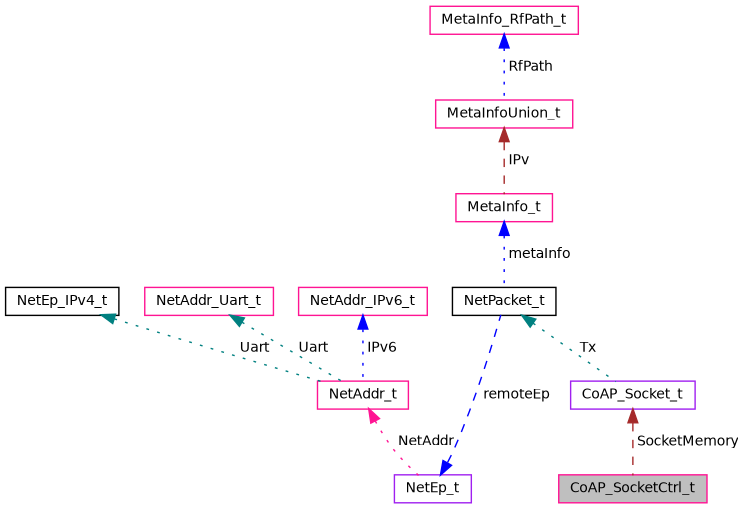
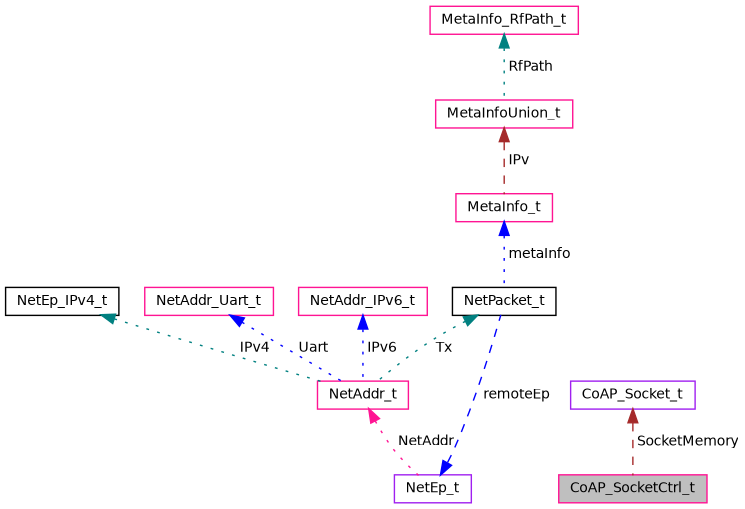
  digraph {
    node [color=deeppink fillcolor=white fontname=Helvetica fontsize=10 shape=record style=filled]
    edge [color=blue dir=back fontname=Helvetica fontsize=10 labelfontname=Helvetica labelfontsize=10 style=dotted]
    n1 [fillcolor=grey75 fontcolor=black height=0.2 label=CoAP_SocketCtrl_t width=0.4]
    n2 [color=purple height=0.2 label=CoAP_Socket_t width=0.4]
    n3 [color=black height=0.2 label=NetPacket_t width=0.4]
    n4 [height=0.2 label=MetaInfo_t width=0.4]
    n5 [height=0.2 label=MetaInfoUnion_t width=0.4]
    n6 [height=0.2 label=MetaInfo_RfPath_t width=0.4]
    n7 [color=purple height=0.2 label=NetEp_t width=0.4]
    n8 [height=0.2 label=NetAddr_t width=0.4]
    n9 [height=0.2 label=NetAddr_Uart_t width=0.4]
    n10 [height=0.2 label=NetAddr_IPv6_t width=0.4]
    n11 [color=black height=0.2 label=NetEp_IPv4_t width=0.4]
    n2 -> n1 [color=brown label=" SocketMemory" style=dashed]
-   n3 -> n2 [color=teal label=" Tx"]
+   n3 -> n8 [color=teal label=" Tx"]
    n4 -> n3 [label=" metaInfo"]
    n5 -> n4 [color=brown label=" IPv" style=dashed]
-   n6 -> n5 [label=" RfPath"]
+   n6 -> n5 [color=teal label=" RfPath"]
    n7 -> n3 [label=" remoteEp" style=dashed]
    n8 -> n7 [color=deeppink label=" NetAddr"]
-   n9 -> n8 [color=teal label=" Uart"]
+   n9 -> n8 [label=" Uart"]
    n10 -> n8 [label=" IPv6"]
-   n11 -> n8 [color=teal label=" Uart"]
+   n11 -> n8 [color=teal label=" IPv4"]
  }
